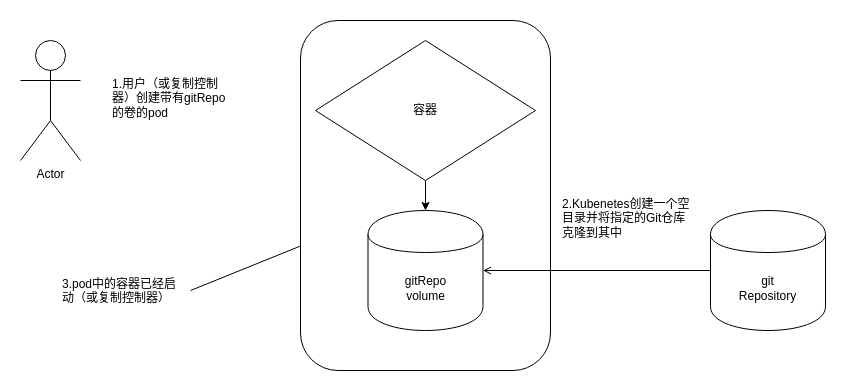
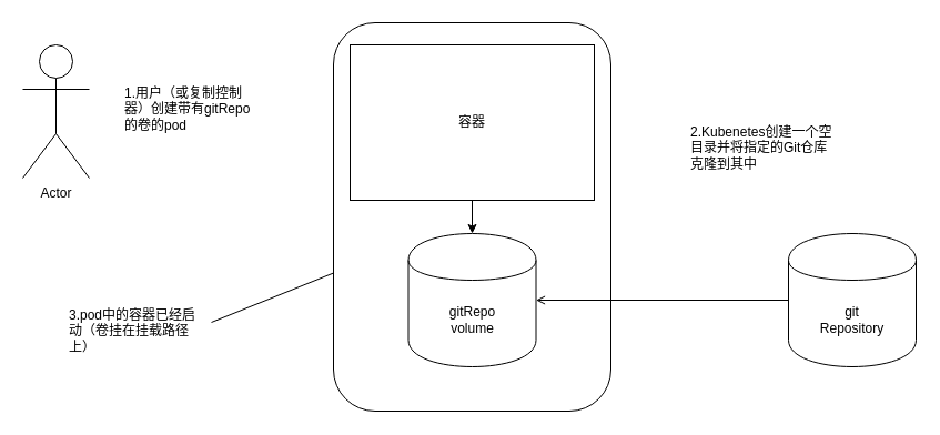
  <mxCell id="0" />
  <mxCell id="1" parent="0" />
  <mxCell id="2" value="" style="rounded=1;whiteSpace=wrap;html=1;" vertex="1" parent="1"><mxGeometry x="300" y="20" width="250" height="350" as="geometry" /></mxCell>
  <mxCell id="3" style="edgeStyle=orthogonalEdgeStyle;rounded=0;orthogonalLoop=1;jettySize=auto;html=1;" edge="1" parent="1" source="4" target="5"><mxGeometry relative="1" as="geometry" /></mxCell>
- <mxCell id="4" value="容器" style="rhombus;whiteSpace=wrap;html=1;" vertex="1" parent="1"><mxGeometry x="315" y="40" width="220" height="140" as="geometry" /></mxCell>
+ <mxCell id="4" value="容器" style="rounded=0;whiteSpace=wrap;html=1;" vertex="1" parent="1"><mxGeometry x="315" y="40" width="220" height="140" as="geometry" /></mxCell>
  <mxCell id="5" value="gitRepo&lt;br&gt;volume" style="shape=cylinder;whiteSpace=wrap;html=1;boundedLbl=1;backgroundOutline=1;" vertex="1" parent="1"><mxGeometry x="367.5" y="210" width="115" height="120" as="geometry" /></mxCell>
  <mxCell id="6" value="Actor" style="shape=umlActor;verticalLabelPosition=bottom;labelBackgroundColor=#ffffff;verticalAlign=top;html=1;outlineConnect=0;" vertex="1" parent="1"><mxGeometry x="20" y="40" width="60" height="120" as="geometry" /></mxCell>
  <mxCell id="7" value="1.用户（或复制控制器）创建带有gitRepo的卷的pod" style="text;html=1;strokeColor=none;fillColor=none;align=left;verticalAlign=top;whiteSpace=wrap;rounded=0;" vertex="1" parent="1"><mxGeometry x="110" y="70" width="120" height="100" as="geometry" /></mxCell>
  <mxCell id="8" style="edgeStyle=orthogonalEdgeStyle;rounded=0;orthogonalLoop=1;jettySize=auto;html=1;endArrow=open;" edge="1" parent="1" source="9" target="5"><mxGeometry relative="1" as="geometry" /></mxCell>
  <mxCell id="9" value="git&lt;br&gt;Repository" style="shape=cylinder;whiteSpace=wrap;html=1;boundedLbl=1;backgroundOutline=1;" vertex="1" parent="1"><mxGeometry x="710" y="210" width="115" height="120" as="geometry" /></mxCell>
- <mxCell id="10" value="2.Kubenetes创建一个空目录并将指定的Git仓库克隆到其中" style="text;html=1;strokeColor=none;fillColor=none;align=left;verticalAlign=top;whiteSpace=wrap;rounded=0;" vertex="1" parent="1"><mxGeometry x="560" y="190" width="130" height="70" as="geometry" /></mxCell>
- <mxCell id="11" value="3.pod中的容器已经启动（或复制控制器）" style="text;html=1;strokeColor=none;fillColor=none;align=left;verticalAlign=top;whiteSpace=wrap;rounded=0;" vertex="1" parent="1"><mxGeometry x="60" y="270" width="120" height="70" as="geometry" /></mxCell>
+ <mxCell id="10" value="2.Kubenetes创建一个空目录并将指定的Git仓库克隆到其中" style="text;html=1;strokeColor=none;fillColor=none;align=left;verticalAlign=top;whiteSpace=wrap;rounded=0;" vertex="1" parent="1"><mxGeometry x="620" y="105" width="130" height="70" as="geometry" /></mxCell>
+ <mxCell id="11" value="3.pod中的容器已经启动（卷挂在挂载路径上）" style="text;html=1;strokeColor=none;fillColor=none;align=left;verticalAlign=top;whiteSpace=wrap;rounded=0;" vertex="1" parent="1"><mxGeometry x="60" y="270" width="120" height="70" as="geometry" /></mxCell>
  <mxCell id="12" value="" style="endArrow=none;html=1;" edge="1" parent="1" target="2"><mxGeometry width="50" height="50" relative="1" as="geometry"><mxPoint x="190" y="290" as="sourcePoint" /><mxPoint x="250" y="210" as="targetPoint" /></mxGeometry></mxCell>
